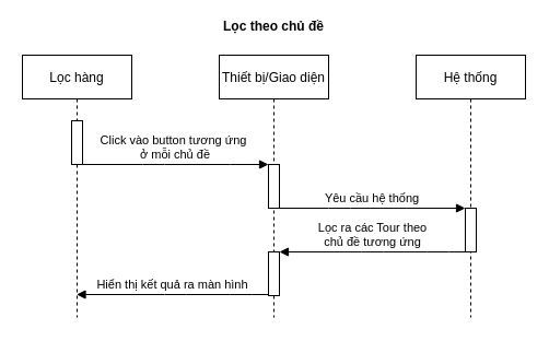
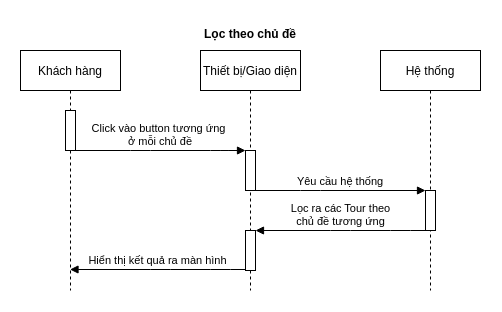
  <mxCell id="0" />
  <mxCell id="1" parent="0" />
- <mxCell id="2" value="Lọc hàng" style="shape=umlLifeline;perimeter=lifelinePerimeter;container=1;collapsible=0;recursiveResize=0;rounded=0;shadow=0;strokeWidth=1;" vertex="1" parent="1"><mxGeometry x="20" y="50" width="100" height="240" as="geometry" /></mxCell>
+ <mxCell id="2" value="Khách hàng" style="shape=umlLifeline;perimeter=lifelinePerimeter;container=1;collapsible=0;recursiveResize=0;rounded=0;shadow=0;strokeWidth=1;" vertex="1" parent="1"><mxGeometry x="20" y="50" width="100" height="240" as="geometry" /></mxCell>
  <mxCell id="3" value="" style="points=[];perimeter=orthogonalPerimeter;rounded=0;shadow=0;strokeWidth=1;" vertex="1" parent="2"><mxGeometry x="45" y="60" width="10" height="40" as="geometry" /></mxCell>
  <mxCell id="4" value="Thiết bị/Giao diện" style="shape=umlLifeline;perimeter=lifelinePerimeter;container=1;collapsible=0;recursiveResize=0;rounded=0;shadow=0;strokeWidth=1;" vertex="1" parent="1"><mxGeometry x="200" y="50" width="100" height="240" as="geometry" /></mxCell>
  <mxCell id="5" value="" style="points=[];perimeter=orthogonalPerimeter;rounded=0;shadow=0;strokeWidth=1;" vertex="1" parent="4"><mxGeometry x="45" y="100" width="10" height="40" as="geometry" /></mxCell>
  <mxCell id="6" value="Click vào button tương ứng &#10;ở mỗi chủ đề" style="verticalAlign=bottom;endArrow=block;shadow=0;strokeWidth=1;" edge="1" parent="1" source="3" target="5"><mxGeometry relative="1" as="geometry"><mxPoint x="175" y="130" as="sourcePoint" /><mxPoint x="220" y="170" as="targetPoint" /><Array as="points"><mxPoint x="140" y="150" /><mxPoint x="220" y="150" /></Array></mxGeometry></mxCell>
  <mxCell id="7" value="Hệ thống" style="shape=umlLifeline;perimeter=lifelinePerimeter;container=1;collapsible=0;recursiveResize=0;rounded=0;shadow=0;strokeWidth=1;" vertex="1" parent="1"><mxGeometry x="380" y="50" width="100" height="240" as="geometry" /></mxCell>
  <mxCell id="8" value="" style="points=[];perimeter=orthogonalPerimeter;rounded=0;shadow=0;strokeWidth=1;" vertex="1" parent="7"><mxGeometry x="45" y="140" width="10" height="40" as="geometry" /></mxCell>
  <mxCell id="9" value="Yêu cầu hệ thống" style="verticalAlign=bottom;endArrow=block;shadow=0;strokeWidth=1;" edge="1" parent="1" source="5" target="8"><mxGeometry relative="1" as="geometry"><mxPoint x="250" y="130" as="sourcePoint" /><mxPoint x="420" y="130" as="targetPoint" /><Array as="points"><mxPoint x="310" y="190" /></Array></mxGeometry></mxCell>
  <mxCell id="10" value="Lọc ra các Tour theo &lt;br&gt;chủ đề tương ứng" style="html=1;verticalAlign=bottom;endArrow=block;" edge="1" parent="1" source="8" target="11"><mxGeometry width="80" relative="1" as="geometry"><mxPoint x="420" y="230" as="sourcePoint" /><mxPoint x="360" y="270" as="targetPoint" /><Array as="points"><mxPoint x="400" y="230" /><mxPoint x="340" y="230" /></Array></mxGeometry></mxCell>
  <mxCell id="11" value="" style="points=[];perimeter=orthogonalPerimeter;rounded=0;shadow=0;strokeWidth=1;" vertex="1" parent="1"><mxGeometry x="245" y="230" width="10" height="40" as="geometry" /></mxCell>
  <mxCell id="12" value="Hiển thị kết quả ra màn hình" style="html=1;verticalAlign=bottom;endArrow=block;" edge="1" parent="1" source="11" target="2"><mxGeometry width="80" relative="1" as="geometry"><mxPoint x="245" y="269" as="sourcePoint" /><mxPoint x="75" y="269" as="targetPoint" /><Array as="points"><mxPoint x="220" y="269" /><mxPoint x="160" y="269" /></Array></mxGeometry></mxCell>
- <mxCell id="13" value="Lọc theo chủ đề" style="text;align=center;fontStyle=1;verticalAlign=middle;spacingLeft=3;spacingRight=3;strokeColor=none;rotatable=0;points=[[0,0.5],[1,0.5]];portConstraint=eastwest;" vertex="1" parent="1"><mxGeometry x="210" y="10" width="80" height="26" as="geometry" /></mxCell>
+ <mxCell id="13" value="Lọc theo chủ đề" style="text;align=center;fontStyle=1;verticalAlign=middle;spacingLeft=3;spacingRight=3;strokeColor=none;rotatable=0;points=[[0,0.5],[1,0.5]];portConstraint=eastwest;" vertex="1" parent="1"><mxGeometry x="210" y="20" width="80" height="26" as="geometry" /></mxCell>
